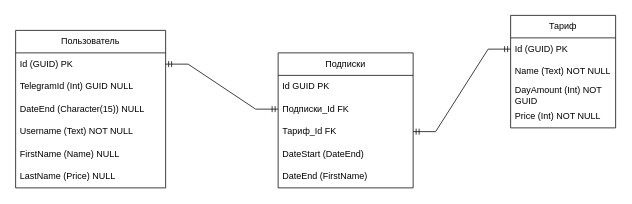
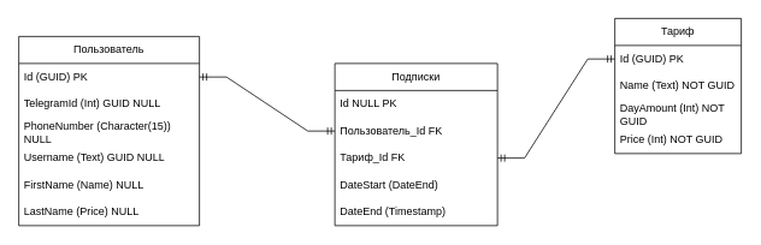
  <mxCell id="0" />
  <mxCell id="1" parent="0" />
  <mxCell id="2" value="Пользователь" style="swimlane;fontStyle=0;childLayout=stackLayout;horizontal=1;startSize=30;horizontalStack=0;resizeParent=1;resizeParentMax=0;resizeLast=0;collapsible=1;marginBottom=0;whiteSpace=wrap;html=1;" parent="1" vertex="1"><mxGeometry x="20" y="40" width="200" height="210" as="geometry" /></mxCell>
  <mxCell id="3" value="Id (GUID) PK" style="text;strokeColor=none;fillColor=none;align=left;verticalAlign=middle;spacingLeft=4;spacingRight=4;overflow=hidden;points=[[0,0.5],[1,0.5]];portConstraint=eastwest;rotatable=0;whiteSpace=wrap;html=1;" parent="2" vertex="1"><mxGeometry y="30" width="200" height="30" as="geometry" /></mxCell>
  <mxCell id="4" value="TelegramId (Int) GUID NULL" style="text;strokeColor=none;fillColor=none;align=left;verticalAlign=middle;spacingLeft=4;spacingRight=4;overflow=hidden;points=[[0,0.5],[1,0.5]];portConstraint=eastwest;rotatable=0;whiteSpace=wrap;html=1;" parent="2" vertex="1"><mxGeometry y="60" width="200" height="30" as="geometry" /></mxCell>
- <mxCell id="5" value="DateEnd (Character(15)) NULL" style="text;strokeColor=none;fillColor=none;align=left;verticalAlign=middle;spacingLeft=4;spacingRight=4;overflow=hidden;points=[[0,0.5],[1,0.5]];portConstraint=eastwest;rotatable=0;whiteSpace=wrap;html=1;" vertex="1" parent="2"><mxGeometry y="90" width="200" height="30" as="geometry" /></mxCell>
- <mxCell id="6" value="Username (Text) NOT NULL" style="text;strokeColor=none;fillColor=none;align=left;verticalAlign=middle;spacingLeft=4;spacingRight=4;overflow=hidden;points=[[0,0.5],[1,0.5]];portConstraint=eastwest;rotatable=0;whiteSpace=wrap;html=1;" vertex="1" parent="2"><mxGeometry y="120" width="200" height="30" as="geometry" /></mxCell>
+ <mxCell id="5" value="PhoneNumber (Character(15)) NULL" style="text;strokeColor=none;fillColor=none;align=left;verticalAlign=middle;spacingLeft=4;spacingRight=4;overflow=hidden;points=[[0,0.5],[1,0.5]];portConstraint=eastwest;rotatable=0;whiteSpace=wrap;html=1;" vertex="1" parent="2"><mxGeometry y="90" width="200" height="30" as="geometry" /></mxCell>
+ <mxCell id="6" value="Username (Text) GUID NULL" style="text;strokeColor=none;fillColor=none;align=left;verticalAlign=middle;spacingLeft=4;spacingRight=4;overflow=hidden;points=[[0,0.5],[1,0.5]];portConstraint=eastwest;rotatable=0;whiteSpace=wrap;html=1;" vertex="1" parent="2"><mxGeometry y="120" width="200" height="30" as="geometry" /></mxCell>
  <mxCell id="7" value="FirstName (Name) NULL" style="text;strokeColor=none;fillColor=none;align=left;verticalAlign=middle;spacingLeft=4;spacingRight=4;overflow=hidden;points=[[0,0.5],[1,0.5]];portConstraint=eastwest;rotatable=0;whiteSpace=wrap;html=1;" vertex="1" parent="2"><mxGeometry y="150" width="200" height="30" as="geometry" /></mxCell>
  <mxCell id="8" value="LastName (Price) NULL" style="text;strokeColor=none;fillColor=none;align=left;verticalAlign=middle;spacingLeft=4;spacingRight=4;overflow=hidden;points=[[0,0.5],[1,0.5]];portConstraint=eastwest;rotatable=0;whiteSpace=wrap;html=1;" vertex="1" parent="2"><mxGeometry y="180" width="200" height="30" as="geometry" /></mxCell>
  <mxCell id="9" value="Тариф" style="swimlane;fontStyle=0;childLayout=stackLayout;horizontal=1;startSize=30;horizontalStack=0;resizeParent=1;resizeParentMax=0;resizeLast=0;collapsible=1;marginBottom=0;whiteSpace=wrap;html=1;" parent="1" vertex="1"><mxGeometry x="680" y="20" width="140" height="150" as="geometry" /></mxCell>
  <mxCell id="10" value="Id (GUID) PK" style="text;strokeColor=none;fillColor=none;align=left;verticalAlign=middle;spacingLeft=4;spacingRight=4;overflow=hidden;points=[[0,0.5],[1,0.5]];portConstraint=eastwest;rotatable=0;whiteSpace=wrap;html=1;" parent="9" vertex="1"><mxGeometry y="30" width="140" height="30" as="geometry" /></mxCell>
- <mxCell id="11" value="Name (Text) NOT NULL" style="text;strokeColor=none;fillColor=none;align=left;verticalAlign=middle;spacingLeft=4;spacingRight=4;overflow=hidden;points=[[0,0.5],[1,0.5]];portConstraint=eastwest;rotatable=0;whiteSpace=wrap;html=1;" parent="9" vertex="1"><mxGeometry y="60" width="140" height="30" as="geometry" /></mxCell>
+ <mxCell id="11" value="Name (Text) NOT GUID" style="text;strokeColor=none;fillColor=none;align=left;verticalAlign=middle;spacingLeft=4;spacingRight=4;overflow=hidden;points=[[0,0.5],[1,0.5]];portConstraint=eastwest;rotatable=0;whiteSpace=wrap;html=1;" parent="9" vertex="1"><mxGeometry y="60" width="140" height="30" as="geometry" /></mxCell>
  <mxCell id="12" value="DayAmount (Int) NOT GUID" style="text;strokeColor=none;fillColor=none;align=left;verticalAlign=middle;spacingLeft=4;spacingRight=4;overflow=hidden;points=[[0,0.5],[1,0.5]];portConstraint=eastwest;rotatable=0;whiteSpace=wrap;html=1;" parent="9" vertex="1"><mxGeometry y="90" width="140" height="30" as="geometry" /></mxCell>
- <mxCell id="13" value="Price (Int) NOT NULL" style="text;strokeColor=none;fillColor=none;align=left;verticalAlign=middle;spacingLeft=4;spacingRight=4;overflow=hidden;points=[[0,0.5],[1,0.5]];portConstraint=eastwest;rotatable=0;whiteSpace=wrap;html=1;" parent="9" vertex="1"><mxGeometry y="120" width="140" height="30" as="geometry" /></mxCell>
+ <mxCell id="13" value="Price (Int) NOT GUID" style="text;strokeColor=none;fillColor=none;align=left;verticalAlign=middle;spacingLeft=4;spacingRight=4;overflow=hidden;points=[[0,0.5],[1,0.5]];portConstraint=eastwest;rotatable=0;whiteSpace=wrap;html=1;" parent="9" vertex="1"><mxGeometry y="120" width="140" height="30" as="geometry" /></mxCell>
  <mxCell id="14" value="Подписки" style="swimlane;fontStyle=0;childLayout=stackLayout;horizontal=1;startSize=30;horizontalStack=0;resizeParent=1;resizeParentMax=0;resizeLast=0;collapsible=1;marginBottom=0;whiteSpace=wrap;html=1;" parent="1" vertex="1"><mxGeometry x="370" y="70" width="180" height="180" as="geometry" /></mxCell>
- <mxCell id="15" value="Id GUID PK" style="text;strokeColor=none;fillColor=none;align=left;verticalAlign=middle;spacingLeft=4;spacingRight=4;overflow=hidden;points=[[0,0.5],[1,0.5]];portConstraint=eastwest;rotatable=0;whiteSpace=wrap;html=1;" vertex="1" parent="14"><mxGeometry y="30" width="180" height="30" as="geometry" /></mxCell>
- <mxCell id="16" value="Подписки_Id FK" style="text;strokeColor=none;fillColor=none;align=left;verticalAlign=middle;spacingLeft=4;spacingRight=4;overflow=hidden;points=[[0,0.5],[1,0.5]];portConstraint=eastwest;rotatable=0;whiteSpace=wrap;html=1;" parent="14" vertex="1"><mxGeometry y="60" width="180" height="30" as="geometry" /></mxCell>
+ <mxCell id="15" value="Id NULL PK" style="text;strokeColor=none;fillColor=none;align=left;verticalAlign=middle;spacingLeft=4;spacingRight=4;overflow=hidden;points=[[0,0.5],[1,0.5]];portConstraint=eastwest;rotatable=0;whiteSpace=wrap;html=1;" vertex="1" parent="14"><mxGeometry y="30" width="180" height="30" as="geometry" /></mxCell>
+ <mxCell id="16" value="Пользователь_Id FK" style="text;strokeColor=none;fillColor=none;align=left;verticalAlign=middle;spacingLeft=4;spacingRight=4;overflow=hidden;points=[[0,0.5],[1,0.5]];portConstraint=eastwest;rotatable=0;whiteSpace=wrap;html=1;" parent="14" vertex="1"><mxGeometry y="60" width="180" height="30" as="geometry" /></mxCell>
  <mxCell id="17" value="Тариф_Id FK" style="text;strokeColor=none;fillColor=none;align=left;verticalAlign=middle;spacingLeft=4;spacingRight=4;overflow=hidden;points=[[0,0.5],[1,0.5]];portConstraint=eastwest;rotatable=0;whiteSpace=wrap;html=1;" parent="14" vertex="1"><mxGeometry y="90" width="180" height="30" as="geometry" /></mxCell>
  <mxCell id="18" value="DateStart (DateEnd)" style="text;strokeColor=none;fillColor=none;align=left;verticalAlign=middle;spacingLeft=4;spacingRight=4;overflow=hidden;points=[[0,0.5],[1,0.5]];portConstraint=eastwest;rotatable=0;whiteSpace=wrap;html=1;" vertex="1" parent="14"><mxGeometry y="120" width="180" height="30" as="geometry" /></mxCell>
- <mxCell id="19" value="DateEnd (FirstName)" style="text;strokeColor=none;fillColor=none;align=left;verticalAlign=middle;spacingLeft=4;spacingRight=4;overflow=hidden;points=[[0,0.5],[1,0.5]];portConstraint=eastwest;rotatable=0;whiteSpace=wrap;html=1;" vertex="1" parent="14"><mxGeometry y="150" width="180" height="30" as="geometry" /></mxCell>
+ <mxCell id="19" value="DateEnd (Timestamp)" style="text;strokeColor=none;fillColor=none;align=left;verticalAlign=middle;spacingLeft=4;spacingRight=4;overflow=hidden;points=[[0,0.5],[1,0.5]];portConstraint=eastwest;rotatable=0;whiteSpace=wrap;html=1;" vertex="1" parent="14"><mxGeometry y="150" width="180" height="30" as="geometry" /></mxCell>
  <mxCell id="20" value="" style="edgeStyle=entityRelationEdgeStyle;fontSize=12;html=1;endArrow=ERmandOne;startArrow=ERmandOne;rounded=0;entryX=0;entryY=0.5;entryDx=0;entryDy=0;exitX=1;exitY=0.5;exitDx=0;exitDy=0;" parent="1" source="3" target="16" edge="1"><mxGeometry width="100" height="100" relative="1" as="geometry"><mxPoint x="160" y="330" as="sourcePoint" /><mxPoint x="260" y="230" as="targetPoint" /></mxGeometry></mxCell>
  <mxCell id="21" value="" style="edgeStyle=entityRelationEdgeStyle;fontSize=12;html=1;endArrow=ERmandOne;startArrow=ERmandOne;rounded=0;entryX=0;entryY=0.5;entryDx=0;entryDy=0;exitX=1;exitY=0.5;exitDx=0;exitDy=0;" parent="1" source="17" target="10" edge="1"><mxGeometry width="100" height="100" relative="1" as="geometry"><mxPoint x="310" y="360" as="sourcePoint" /><mxPoint x="410" y="260" as="targetPoint" /></mxGeometry></mxCell>
